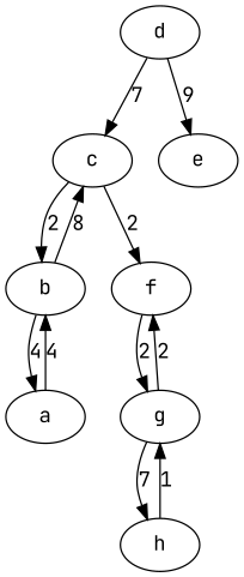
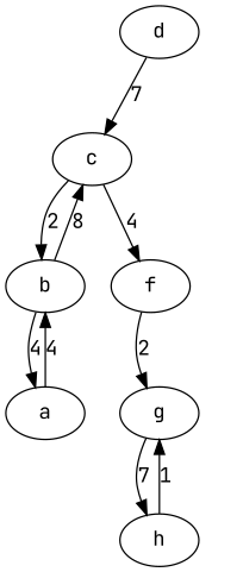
  digraph {
    fontname="JetBrains Mono"
    node [fontname="JetBrains Mono"]
    edge [fontname="JetBrains Mono"]
    c
    b
    f
    a
    g
    d
-   e
    h
    c -> b [label=2]
-   c -> f [label=2]
+   c -> f [label=4]
    b -> c [label=8]
    b -> a [label=4]
    f -> g [label=2]
    a -> b [label=4]
-   g -> f [label=2]
    g -> h [label=7]
    d -> c [label=7]
-   d -> e [label=9]
    h -> g [label=1]
  }
